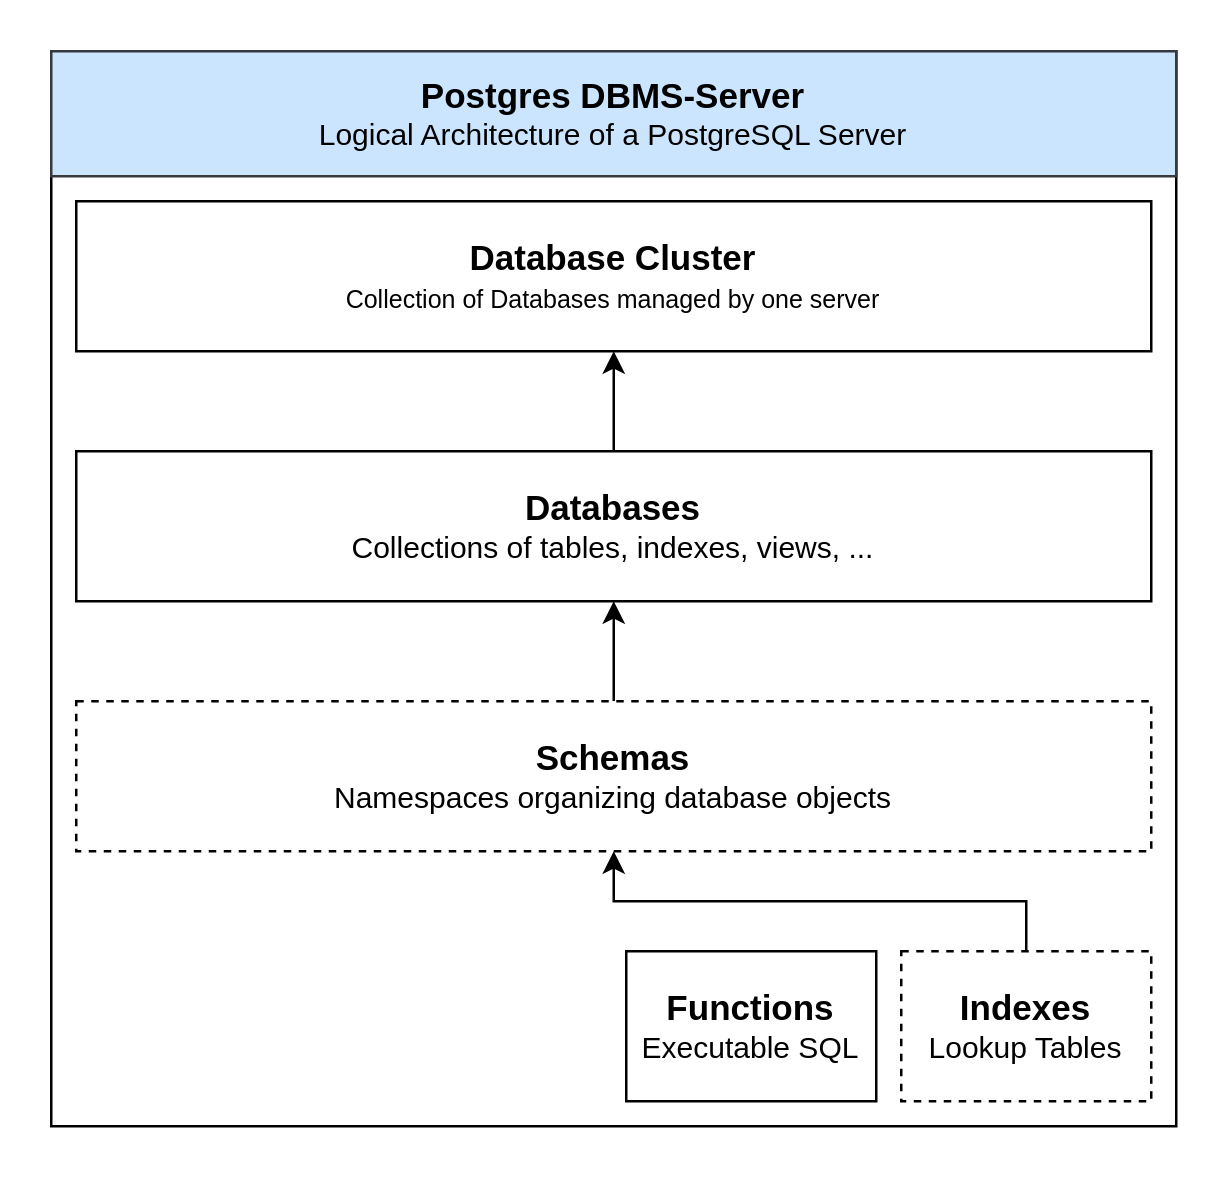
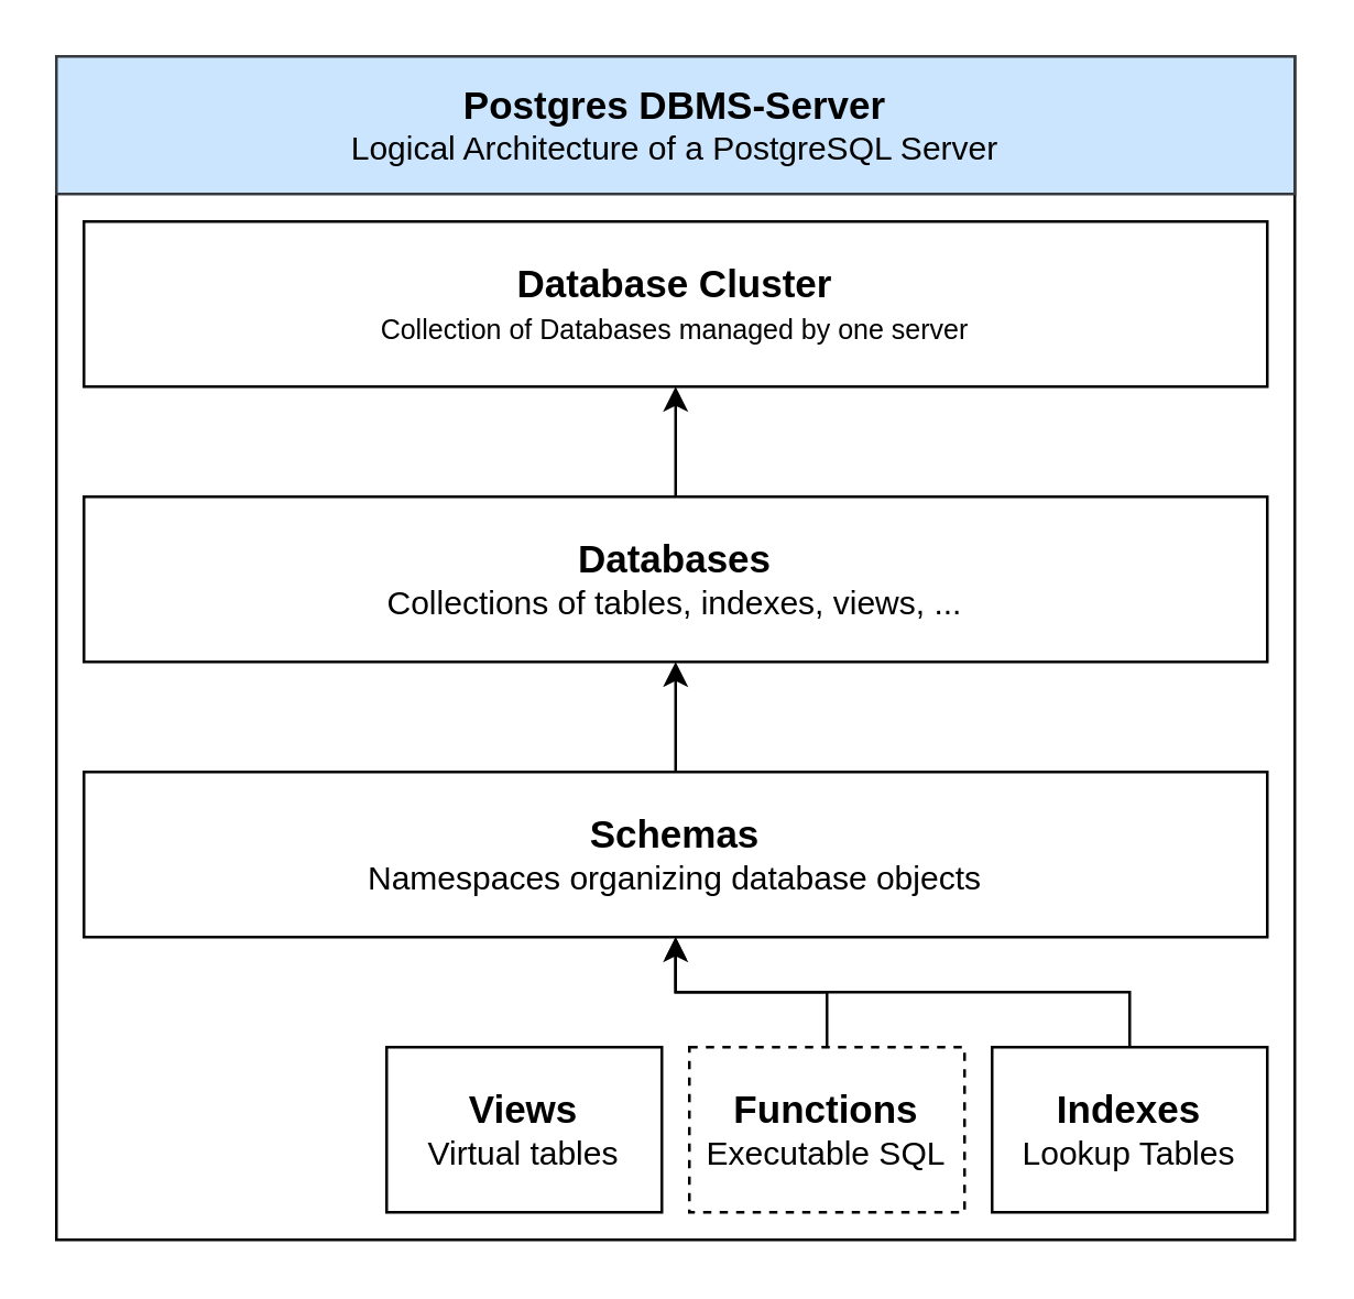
  <mxCell id="0" />
  <mxCell id="1" parent="0" />
  <mxCell id="2" value="" style="rounded=0;whiteSpace=wrap;html=1;fillColor=none;" parent="1" vertex="1"><mxGeometry x="20" y="20" width="450" height="430" as="geometry" /></mxCell>
  <mxCell id="3" value="&lt;div&gt;&lt;font style=&quot;font-size: 14px;&quot;&gt;&lt;b&gt;Postgres DBMS-Server&lt;/b&gt;&lt;br&gt;&lt;/font&gt;&lt;/div&gt;&lt;div&gt;Logical Architecture of a PostgreSQL Server&lt;/div&gt;" style="rounded=0;whiteSpace=wrap;html=1;fillColor=#cce5ff;strokeColor=#36393d;" parent="1" vertex="1"><mxGeometry x="20" y="20" width="450" height="50" as="geometry" /></mxCell>
  <mxCell id="4" value="&lt;div&gt;&lt;font style=&quot;font-size: 14px;&quot;&gt;&lt;b&gt;Database Cluster&lt;/b&gt;&lt;/font&gt;&lt;/div&gt;&lt;div&gt;&lt;font style=&quot;font-size: 10px;&quot;&gt;Collection of Databases managed by one server&lt;/font&gt;&lt;/div&gt;" style="rounded=0;whiteSpace=wrap;html=1;" parent="1" vertex="1"><mxGeometry x="30" y="80" width="430" height="60" as="geometry" /></mxCell>
  <mxCell id="5" style="edgeStyle=orthogonalEdgeStyle;rounded=0;orthogonalLoop=1;jettySize=auto;html=1;exitX=0.5;exitY=0;exitDx=0;exitDy=0;entryX=0.5;entryY=1;entryDx=0;entryDy=0;" parent="1" source="6" target="4" edge="1"><mxGeometry relative="1" as="geometry" /></mxCell>
  <mxCell id="6" value="&lt;div&gt;&lt;font style=&quot;font-size: 14px;&quot;&gt;&lt;b&gt;Databases&lt;/b&gt;&lt;/font&gt;&lt;/div&gt;&lt;div&gt;Collections of tables, indexes, views, ...&lt;/div&gt;" style="rounded=0;whiteSpace=wrap;html=1;" parent="1" vertex="1"><mxGeometry x="30" y="180" width="430" height="60" as="geometry" /></mxCell>
  <mxCell id="7" style="edgeStyle=orthogonalEdgeStyle;rounded=0;orthogonalLoop=1;jettySize=auto;html=1;exitX=0.5;exitY=0;exitDx=0;exitDy=0;" parent="1" source="8" target="6" edge="1"><mxGeometry relative="1" as="geometry" /></mxCell>
- <mxCell id="8" value="&lt;div&gt;&lt;font style=&quot;font-size: 14px;&quot;&gt;&lt;b&gt;Schemas&lt;/b&gt;&lt;/font&gt;&lt;/div&gt;&lt;div&gt;Namespaces organizing database objects&lt;/div&gt;" style="rounded=0;whiteSpace=wrap;html=1;dashed=1;" parent="1" vertex="1"><mxGeometry x="30" y="280" width="430" height="60" as="geometry" /></mxCell>
- <mxCell id="11" value="&lt;div&gt;&lt;font style=&quot;font-size: 14px;&quot;&gt;&lt;b&gt;Functions&lt;/b&gt;&lt;/font&gt;&lt;/div&gt;&lt;div&gt;Executable SQL&lt;/div&gt;" style="rounded=0;whiteSpace=wrap;html=1;" parent="1" vertex="1"><mxGeometry x="250" y="380" width="100" height="60" as="geometry" /></mxCell>
- <mxCell id="12" style="edgeStyle=orthogonalEdgeStyle;rounded=0;orthogonalLoop=1;jettySize=auto;html=1;exitX=0.5;exitY=0;exitDx=0;exitDy=0;entryX=0.5;entryY=1;entryDx=0;entryDy=0;" parent="1" source="13" target="8" edge="1"><mxGeometry relative="1" as="geometry" /></mxCell>
- <mxCell id="13" value="&lt;div&gt;&lt;font style=&quot;font-size: 14px;&quot;&gt;&lt;b&gt;Indexes&lt;/b&gt;&lt;/font&gt;&lt;/div&gt;&lt;div&gt;Lookup Tables&lt;/div&gt;" style="rounded=0;whiteSpace=wrap;html=1;dashed=1;" parent="1" vertex="1"><mxGeometry x="360" y="380" width="100" height="60" as="geometry" /></mxCell>
+ <mxCell id="8" value="&lt;div&gt;&lt;font style=&quot;font-size: 14px;&quot;&gt;&lt;b&gt;Schemas&lt;/b&gt;&lt;/font&gt;&lt;/div&gt;&lt;div&gt;Namespaces organizing database objects&lt;/div&gt;" style="rounded=0;whiteSpace=wrap;html=1;" parent="1" vertex="1"><mxGeometry x="30" y="280" width="430" height="60" as="geometry" /></mxCell>
+ <mxCell id="9" value="&lt;div&gt;&lt;font style=&quot;font-size: 14px;&quot;&gt;&lt;b&gt;Views&lt;/b&gt;&lt;/font&gt;&lt;/div&gt;&lt;div&gt;Virtual tables&lt;/div&gt;" style="rounded=0;whiteSpace=wrap;html=1;" parent="1" vertex="1"><mxGeometry x="140" y="380" width="100" height="60" as="geometry" /></mxCell>
+ <mxCell id="10" style="edgeStyle=orthogonalEdgeStyle;rounded=0;orthogonalLoop=1;jettySize=auto;html=1;exitX=0.5;exitY=0;exitDx=0;exitDy=0;entryX=0.5;entryY=1;entryDx=0;entryDy=0;" parent="1" source="11" target="8" edge="1"><mxGeometry relative="1" as="geometry" /></mxCell>
+ <mxCell id="11" value="&lt;div&gt;&lt;font style=&quot;font-size: 14px;&quot;&gt;&lt;b&gt;Functions&lt;/b&gt;&lt;/font&gt;&lt;/div&gt;&lt;div&gt;Executable SQL&lt;/div&gt;" style="rounded=0;whiteSpace=wrap;html=1;dashed=1;" parent="1" vertex="1"><mxGeometry x="250" y="380" width="100" height="60" as="geometry" /></mxCell>
+ <mxCell id="12" style="edgeStyle=orthogonalEdgeStyle;rounded=0;orthogonalLoop=1;jettySize=auto;html=1;exitX=0.5;exitY=0;exitDx=0;exitDy=0;entryX=0.5;entryY=1;entryDx=0;entryDy=0;endArrow=open;" parent="1" source="13" target="8" edge="1"><mxGeometry relative="1" as="geometry" /></mxCell>
+ <mxCell id="13" value="&lt;div&gt;&lt;font style=&quot;font-size: 14px;&quot;&gt;&lt;b&gt;Indexes&lt;/b&gt;&lt;/font&gt;&lt;/div&gt;&lt;div&gt;Lookup Tables&lt;/div&gt;" style="rounded=0;whiteSpace=wrap;html=1;" parent="1" vertex="1"><mxGeometry x="360" y="380" width="100" height="60" as="geometry" /></mxCell>
